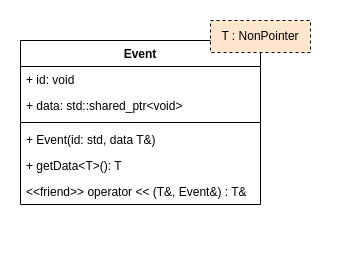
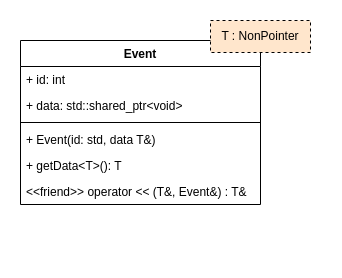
  <mxCell id="0" />
  <mxCell id="1" parent="0" />
  <mxCell id="2" value="" style="group" parent="1" vertex="1" connectable="0"><mxGeometry x="20" y="20" width="300" height="236" as="geometry" /></mxCell>
  <mxCell id="3" value="Event" style="swimlane;fontStyle=1;align=center;verticalAlign=top;childLayout=stackLayout;horizontal=1;startSize=26;horizontalStack=0;resizeParent=1;resizeParentMax=0;resizeLast=0;collapsible=1;marginBottom=0;" parent="2" vertex="1"><mxGeometry y="20" width="240" height="164" as="geometry"><mxRectangle x="80" y="80" width="110" height="26" as="alternateBounds" /></mxGeometry></mxCell>
- <mxCell id="4" value="+ id: void" style="text;strokeColor=none;fillColor=none;align=left;verticalAlign=top;spacingLeft=4;spacingRight=4;overflow=hidden;rotatable=0;points=[[0,0.5],[1,0.5]];portConstraint=eastwest;" parent="3" vertex="1"><mxGeometry y="26" width="240" height="26" as="geometry" /></mxCell>
+ <mxCell id="4" value="+ id: int" style="text;strokeColor=none;fillColor=none;align=left;verticalAlign=top;spacingLeft=4;spacingRight=4;overflow=hidden;rotatable=0;points=[[0,0.5],[1,0.5]];portConstraint=eastwest;" parent="3" vertex="1"><mxGeometry y="26" width="240" height="26" as="geometry" /></mxCell>
  <mxCell id="5" value="+ data: std::shared_ptr&lt;void&gt;" style="text;strokeColor=none;fillColor=none;align=left;verticalAlign=top;spacingLeft=4;spacingRight=4;overflow=hidden;rotatable=0;points=[[0,0.5],[1,0.5]];portConstraint=eastwest;" parent="3" vertex="1"><mxGeometry y="52" width="240" height="26" as="geometry" /></mxCell>
  <mxCell id="6" value="" style="line;strokeWidth=1;fillColor=none;align=left;verticalAlign=middle;spacingTop=-1;spacingLeft=3;spacingRight=3;rotatable=0;labelPosition=right;points=[];portConstraint=eastwest;" parent="3" vertex="1"><mxGeometry y="78" width="240" height="8" as="geometry" /></mxCell>
  <mxCell id="7" value="+ Event(id: std, data T&amp;)" style="text;strokeColor=none;fillColor=none;align=left;verticalAlign=top;spacingLeft=4;spacingRight=4;overflow=hidden;rotatable=0;points=[[0,0.5],[1,0.5]];portConstraint=eastwest;" parent="3" vertex="1"><mxGeometry y="86" width="240" height="26" as="geometry" /></mxCell>
  <mxCell id="8" value="+ getData&lt;T&gt;(): T" style="text;strokeColor=none;fillColor=none;align=left;verticalAlign=top;spacingLeft=4;spacingRight=4;overflow=hidden;rotatable=0;points=[[0,0.5],[1,0.5]];portConstraint=eastwest;" parent="3" vertex="1"><mxGeometry y="112" width="240" height="26" as="geometry" /></mxCell>
  <mxCell id="9" value="&lt;&lt;friend&gt;&gt; operator &lt;&lt; (T&amp;, Event&amp;) : T&amp;" style="text;strokeColor=none;fillColor=none;align=left;verticalAlign=top;spacingLeft=4;spacingRight=4;overflow=hidden;rotatable=0;points=[[0,0.5],[1,0.5]];portConstraint=eastwest;" parent="3" vertex="1"><mxGeometry y="138" width="240" height="26" as="geometry" /></mxCell>
  <mxCell id="10" value="T : NonPointer" style="rounded=0;whiteSpace=wrap;html=1;dashed=1;fillColor=#ffe6cc;" parent="2" vertex="1"><mxGeometry x="190" width="100" height="32" as="geometry" /></mxCell>
